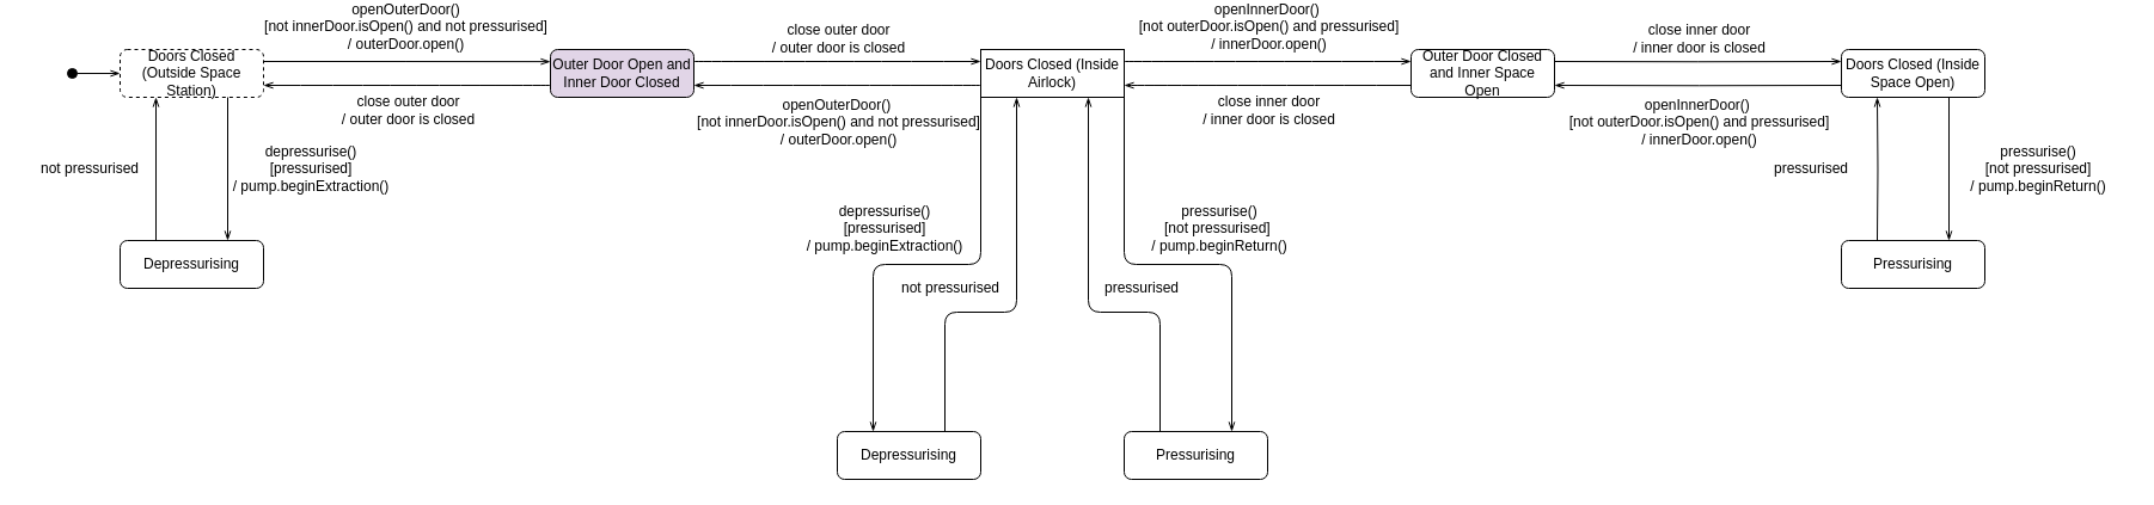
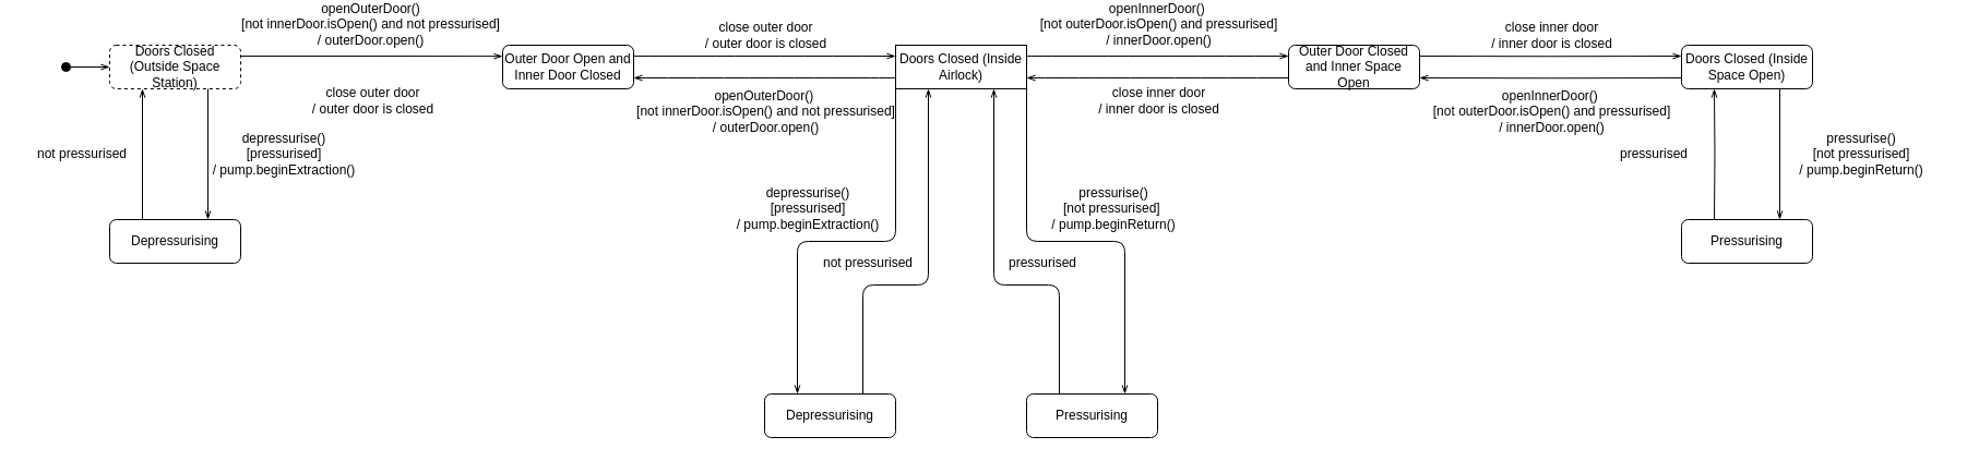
  <mxCell id="0" />
  <mxCell id="1" parent="0" />
  <mxCell id="2" value="" style="html=1;verticalAlign=bottom;startArrow=oval;startFill=1;endArrow=openThin;startSize=8;endFill=0;entryX=0;entryY=0.5;entryDx=0;entryDy=0;" parent="1" target="13" edge="1"><mxGeometry width="60" relative="1" as="geometry"><mxPoint x="60" y="40" as="sourcePoint" /><mxPoint x="100" y="40" as="targetPoint" /></mxGeometry></mxCell>
  <mxCell id="3" style="edgeStyle=orthogonalEdgeStyle;curved=1;orthogonalLoop=1;jettySize=auto;html=1;exitX=1;exitY=0.25;exitDx=0;exitDy=0;fontFamily=Arial;fontSource=https%3A%2F%2Ffonts.googleapis.com%2Fcss%3Ffamily%3DArial;fontSize=12;endArrow=openThin;endFill=0;strokeColor=#000000;" parent="1" source="13" edge="1"><mxGeometry relative="1" as="geometry"><mxPoint x="460" y="30.138" as="targetPoint" /></mxGeometry></mxCell>
  <mxCell id="4" value="openOuterDoor()&lt;br&gt;[not innerDoor.isOpen() and not pressurised]&lt;br&gt;/ outerDoor.open()" style="edgeLabel;html=1;align=center;verticalAlign=middle;resizable=0;points=[];fontSize=12;fontFamily=Arial;" parent="3" vertex="1" connectable="0"><mxGeometry x="-0.018" y="-2" relative="1" as="geometry"><mxPoint y="-32" as="offset" /></mxGeometry></mxCell>
  <mxCell id="5" value="close outer door&lt;br&gt;/ outer door is closed" style="edgeLabel;html=1;align=center;verticalAlign=middle;resizable=0;points=[];fontSize=12;fontFamily=Arial;" parent="3" vertex="1" connectable="0"><mxGeometry x="-0.018" y="-2" relative="1" as="geometry"><mxPoint x="2" y="38" as="offset" /></mxGeometry></mxCell>
  <mxCell id="6" value="close outer door &lt;br&gt;/ outer door is closed" style="edgeLabel;html=1;align=center;verticalAlign=middle;resizable=0;points=[];fontSize=12;fontFamily=Arial;" parent="3" vertex="1" connectable="0"><mxGeometry x="-0.018" y="-2" relative="1" as="geometry"><mxPoint x="362" y="-22" as="offset" /></mxGeometry></mxCell>
  <mxCell id="7" value="openOuterDoor()&amp;nbsp;&lt;br&gt;[not innerDoor.isOpen() and not pressurised]&lt;br&gt;/ outerDoor.open()" style="edgeLabel;html=1;align=center;verticalAlign=middle;resizable=0;points=[];fontSize=12;fontFamily=Arial;" parent="3" vertex="1" connectable="0"><mxGeometry x="-0.018" y="-2" relative="1" as="geometry"><mxPoint x="362" y="48" as="offset" /></mxGeometry></mxCell>
  <mxCell id="8" value="openInnerDoor()&amp;nbsp;&lt;br&gt;[not outerDoor.isOpen() and pressurised]&lt;br&gt;/ innerDoor.open()" style="edgeLabel;html=1;align=center;verticalAlign=middle;resizable=0;points=[];fontSize=12;fontFamily=Arial;" parent="3" vertex="1" connectable="0"><mxGeometry x="-0.018" y="-2" relative="1" as="geometry"><mxPoint x="722" y="-32" as="offset" /></mxGeometry></mxCell>
  <mxCell id="9" value="close inner door &lt;br&gt;/ inner door is closed" style="edgeLabel;html=1;align=center;verticalAlign=middle;resizable=0;points=[];fontSize=12;fontFamily=Arial;" parent="3" vertex="1" connectable="0"><mxGeometry x="-0.018" y="-2" relative="1" as="geometry"><mxPoint x="1082" y="-22" as="offset" /></mxGeometry></mxCell>
  <mxCell id="10" value="openInnerDoor()&amp;nbsp;&lt;br&gt;[not outerDoor.isOpen() and pressurised]&lt;br&gt;/ innerDoor.open()" style="edgeLabel;html=1;align=center;verticalAlign=middle;resizable=0;points=[];fontSize=12;fontFamily=Arial;" parent="3" vertex="1" connectable="0"><mxGeometry x="-0.018" y="-2" relative="1" as="geometry"><mxPoint x="1082" y="48" as="offset" /></mxGeometry></mxCell>
  <mxCell id="11" value="close inner door &lt;br&gt;/ inner door is closed" style="edgeLabel;html=1;align=center;verticalAlign=middle;resizable=0;points=[];fontSize=12;fontFamily=Arial;" parent="3" vertex="1" connectable="0"><mxGeometry x="-0.018" y="-2" relative="1" as="geometry"><mxPoint x="722" y="38" as="offset" /></mxGeometry></mxCell>
  <mxCell id="12" style="edgeStyle=orthogonalEdgeStyle;orthogonalLoop=1;jettySize=auto;html=1;exitX=0.25;exitY=1;exitDx=0;exitDy=0;entryX=0.25;entryY=0;entryDx=0;entryDy=0;fontFamily=Arial;fontSource=https%3A%2F%2Ffonts.googleapis.com%2Fcss%3Ffamily%3DArial;fontSize=12;startArrow=openThin;startFill=0;endArrow=none;endFill=0;strokeColor=#000000;" parent="1" source="13" target="28" edge="1"><mxGeometry relative="1" as="geometry" /></mxCell>
  <mxCell id="13" value="Doors Closed (Outside Space Station)" style="rounded=1;whiteSpace=wrap;html=1;fontFamily=Arial;fontSource=https%3A%2F%2Ffonts.googleapis.com%2Fcss%3Ffamily%3DArial;dashed=1;" parent="1" vertex="1"><mxGeometry x="100" y="20" width="120" height="40" as="geometry" /></mxCell>
- <mxCell id="14" style="edgeStyle=orthogonalEdgeStyle;curved=1;orthogonalLoop=1;jettySize=auto;html=1;exitX=0;exitY=0.75;exitDx=0;exitDy=0;entryX=1;entryY=0.75;entryDx=0;entryDy=0;fontFamily=Arial;fontSource=https%3A%2F%2Ffonts.googleapis.com%2Fcss%3Ffamily%3DArial;fontSize=12;endArrow=openThin;endFill=0;strokeColor=#000000;" parent="1" source="16" target="13" edge="1"><mxGeometry relative="1" as="geometry" /></mxCell>
  <mxCell id="15" style="edgeStyle=orthogonalEdgeStyle;curved=1;orthogonalLoop=1;jettySize=auto;html=1;exitX=1;exitY=0.25;exitDx=0;exitDy=0;entryX=0;entryY=0.25;entryDx=0;entryDy=0;fontFamily=Arial;fontSource=https%3A%2F%2Ffonts.googleapis.com%2Fcss%3Ffamily%3DArial;fontSize=12;endArrow=openThin;endFill=0;strokeColor=#000000;" parent="1" source="16" target="22" edge="1"><mxGeometry relative="1" as="geometry" /></mxCell>
- <mxCell id="16" value="Outer Door Open and Inner Door Closed" style="rounded=1;whiteSpace=wrap;html=1;fontFamily=Arial;fontSource=https%3A%2F%2Ffonts.googleapis.com%2Fcss%3Ffamily%3DArial;fillColor=#e1d5e7;" parent="1" vertex="1"><mxGeometry x="460" y="20" width="120" height="40" as="geometry" /></mxCell>
+ <mxCell id="16" value="Outer Door Open and Inner Door Closed" style="rounded=1;whiteSpace=wrap;html=1;fontFamily=Arial;fontSource=https%3A%2F%2Ffonts.googleapis.com%2Fcss%3Ffamily%3DArial;" parent="1" vertex="1"><mxGeometry x="460" y="20" width="120" height="40" as="geometry" /></mxCell>
  <mxCell id="17" style="edgeStyle=orthogonalEdgeStyle;curved=1;orthogonalLoop=1;jettySize=auto;html=1;exitX=0;exitY=0.75;exitDx=0;exitDy=0;entryX=1;entryY=0.75;entryDx=0;entryDy=0;fontFamily=Arial;fontSource=https%3A%2F%2Ffonts.googleapis.com%2Fcss%3Ffamily%3DArial;fontSize=12;endArrow=openThin;endFill=0;strokeColor=#000000;" parent="1" source="22" target="16" edge="1"><mxGeometry relative="1" as="geometry" /></mxCell>
  <mxCell id="18" style="edgeStyle=orthogonalEdgeStyle;curved=1;orthogonalLoop=1;jettySize=auto;html=1;exitX=1;exitY=0.25;exitDx=0;exitDy=0;entryX=0;entryY=0.25;entryDx=0;entryDy=0;fontFamily=Arial;fontSource=https%3A%2F%2Ffonts.googleapis.com%2Fcss%3Ffamily%3DArial;fontSize=12;endArrow=openThin;endFill=0;strokeColor=#000000;" parent="1" source="22" target="23" edge="1"><mxGeometry relative="1" as="geometry" /></mxCell>
  <mxCell id="19" style="edgeStyle=orthogonalEdgeStyle;curved=1;orthogonalLoop=1;jettySize=auto;html=1;exitX=1;exitY=0.75;exitDx=0;exitDy=0;entryX=0;entryY=0.75;entryDx=0;entryDy=0;fontFamily=Arial;fontSource=https%3A%2F%2Ffonts.googleapis.com%2Fcss%3Ffamily%3DArial;fontSize=12;endArrow=none;endFill=0;strokeColor=#000000;startArrow=openThin;startFill=0;" parent="1" source="22" target="23" edge="1"><mxGeometry relative="1" as="geometry" /></mxCell>
  <mxCell id="20" style="edgeStyle=orthogonalEdgeStyle;orthogonalLoop=1;jettySize=auto;html=1;exitX=0.75;exitY=1;exitDx=0;exitDy=0;entryX=0.25;entryY=0;entryDx=0;entryDy=0;fontFamily=Arial;fontSource=https%3A%2F%2Ffonts.googleapis.com%2Fcss%3Ffamily%3DArial;fontSize=12;startArrow=openThin;startFill=0;endArrow=none;endFill=0;strokeColor=#000000;" parent="1" source="22" target="30" edge="1"><mxGeometry relative="1" as="geometry"><Array as="points"><mxPoint x="910" y="240" /><mxPoint x="970" y="240" /></Array></mxGeometry></mxCell>
  <mxCell id="21" style="edgeStyle=orthogonalEdgeStyle;orthogonalLoop=1;jettySize=auto;html=1;exitX=0;exitY=1;exitDx=0;exitDy=0;entryX=0.25;entryY=0;entryDx=0;entryDy=0;fontFamily=Arial;fontSource=https%3A%2F%2Ffonts.googleapis.com%2Fcss%3Ffamily%3DArial;fontSize=12;startArrow=none;startFill=0;endArrow=openThin;endFill=0;strokeColor=#000000;" parent="1" source="22" target="36" edge="1"><mxGeometry relative="1" as="geometry" /></mxCell>
  <mxCell id="22" value="Doors Closed (Inside Airlock)" style="whiteSpace=wrap;html=1;fontFamily=Arial;fontSource=https%3A%2F%2Ffonts.googleapis.com%2Fcss%3Ffamily%3DArial;rounded=0;" parent="1" vertex="1"><mxGeometry x="820" y="20" width="120" height="40" as="geometry" /></mxCell>
  <mxCell id="23" value="Outer Door Closed and&amp;nbsp;Inner Space Open" style="rounded=1;whiteSpace=wrap;html=1;fontFamily=Arial;fontSource=https%3A%2F%2Ffonts.googleapis.com%2Fcss%3Ffamily%3DArial;" parent="1" vertex="1"><mxGeometry x="1180" y="20" width="120" height="40" as="geometry" /></mxCell>
  <mxCell id="24" style="edgeStyle=orthogonalEdgeStyle;curved=1;orthogonalLoop=1;jettySize=auto;html=1;exitX=1;exitY=0.25;exitDx=0;exitDy=0;entryX=0;entryY=0.25;entryDx=0;entryDy=0;fontFamily=Arial;fontSource=https%3A%2F%2Ffonts.googleapis.com%2Fcss%3Ffamily%3DArial;fontSize=12;endArrow=openThin;endFill=0;strokeColor=#000000;" parent="1" target="26" edge="1"><mxGeometry relative="1" as="geometry"><mxPoint x="1300" y="30" as="sourcePoint" /></mxGeometry></mxCell>
  <mxCell id="25" style="edgeStyle=orthogonalEdgeStyle;curved=1;orthogonalLoop=1;jettySize=auto;html=1;exitX=1;exitY=0.75;exitDx=0;exitDy=0;entryX=0;entryY=0.75;entryDx=0;entryDy=0;fontFamily=Arial;fontSource=https%3A%2F%2Ffonts.googleapis.com%2Fcss%3Ffamily%3DArial;fontSize=12;endArrow=none;endFill=0;strokeColor=#000000;startArrow=openThin;startFill=0;" parent="1" target="26" edge="1"><mxGeometry relative="1" as="geometry"><mxPoint x="1300" y="50" as="sourcePoint" /></mxGeometry></mxCell>
  <mxCell id="26" value="Doors Closed (Inside Space Open)" style="rounded=1;whiteSpace=wrap;html=1;fontFamily=Arial;fontSource=https%3A%2F%2Ffonts.googleapis.com%2Fcss%3Ffamily%3DArial;" parent="1" vertex="1"><mxGeometry x="1540" y="20" width="120" height="40" as="geometry" /></mxCell>
  <mxCell id="27" style="edgeStyle=orthogonalEdgeStyle;orthogonalLoop=1;jettySize=auto;html=1;exitX=0.75;exitY=0;exitDx=0;exitDy=0;entryX=0.75;entryY=1;entryDx=0;entryDy=0;fontFamily=Arial;fontSource=https%3A%2F%2Ffonts.googleapis.com%2Fcss%3Ffamily%3DArial;fontSize=12;startArrow=openThin;startFill=0;endArrow=none;endFill=0;strokeColor=#000000;" parent="1" source="28" target="13" edge="1"><mxGeometry relative="1" as="geometry" /></mxCell>
  <mxCell id="28" value="Depressurising" style="rounded=1;whiteSpace=wrap;html=1;fontFamily=Arial;fontSource=https%3A%2F%2Ffonts.googleapis.com%2Fcss%3Ffamily%3DArial;" parent="1" vertex="1"><mxGeometry x="100" y="180" width="120" height="40" as="geometry" /></mxCell>
  <mxCell id="29" style="edgeStyle=orthogonalEdgeStyle;orthogonalLoop=1;jettySize=auto;html=1;exitX=0.75;exitY=0;exitDx=0;exitDy=0;entryX=1;entryY=1;entryDx=0;entryDy=0;fontFamily=Arial;fontSource=https%3A%2F%2Ffonts.googleapis.com%2Fcss%3Ffamily%3DArial;fontSize=12;startArrow=openThin;startFill=0;endArrow=none;endFill=0;strokeColor=#000000;" parent="1" source="30" target="22" edge="1"><mxGeometry relative="1" as="geometry" /></mxCell>
  <mxCell id="30" value="Pressurising" style="rounded=1;whiteSpace=wrap;html=1;fontFamily=Arial;fontSource=https%3A%2F%2Ffonts.googleapis.com%2Fcss%3Ffamily%3DArial;" parent="1" vertex="1"><mxGeometry x="940" y="340" width="120" height="40" as="geometry" /></mxCell>
  <mxCell id="31" value="&lt;span style=&quot;background-color: rgb(255 , 255 , 255)&quot;&gt;not pressurised&lt;/span&gt;" style="text;html=1;strokeColor=none;fillColor=none;align=center;verticalAlign=middle;whiteSpace=wrap;rounded=0;labelBackgroundColor=none;fontFamily=Arial;fontSource=https%3A%2F%2Ffonts.googleapis.com%2Fcss%3Ffamily%3DArial;fontSize=12;" parent="1" vertex="1"><mxGeometry x="20" y="110" width="110" height="20" as="geometry" /></mxCell>
  <mxCell id="32" value="&lt;span style=&quot;background-color: rgb(255 , 255 , 255)&quot;&gt;depressurise()&lt;br&gt;&lt;/span&gt;&lt;span style=&quot;background-color: rgb(255 , 255 , 255)&quot;&gt;[pressurised]&lt;br&gt;/ pump.beginExtraction()&lt;br&gt;&lt;/span&gt;" style="text;html=1;strokeColor=none;fillColor=none;align=center;verticalAlign=middle;whiteSpace=wrap;rounded=0;labelBackgroundColor=none;fontFamily=Arial;fontSource=https%3A%2F%2Ffonts.googleapis.com%2Fcss%3Ffamily%3DArial;fontSize=12;" parent="1" vertex="1"><mxGeometry x="190" y="100" width="140" height="40" as="geometry" /></mxCell>
  <mxCell id="33" value="&lt;span style=&quot;background-color: rgb(255 , 255 , 255)&quot;&gt;pressurised&lt;/span&gt;" style="text;html=1;strokeColor=none;fillColor=none;align=center;verticalAlign=middle;whiteSpace=wrap;rounded=0;labelBackgroundColor=none;fontFamily=Arial;fontSource=https%3A%2F%2Ffonts.googleapis.com%2Fcss%3Ffamily%3DArial;fontSize=12;" parent="1" vertex="1"><mxGeometry x="900" y="210" width="110" height="20" as="geometry" /></mxCell>
  <mxCell id="34" value="&lt;span style=&quot;background-color: rgb(255 , 255 , 255)&quot;&gt;pressurise()&lt;br&gt;&lt;/span&gt;&lt;span style=&quot;background-color: rgb(255 , 255 , 255)&quot;&gt;[not pressurised]&amp;nbsp;&lt;br&gt;/ pump.beginReturn()&lt;br&gt;&lt;/span&gt;" style="text;html=1;strokeColor=none;fillColor=none;align=center;verticalAlign=middle;whiteSpace=wrap;rounded=0;labelBackgroundColor=none;fontFamily=Arial;fontSource=https%3A%2F%2Ffonts.googleapis.com%2Fcss%3Ffamily%3DArial;fontSize=12;" parent="1" vertex="1"><mxGeometry x="940" y="150" width="160" height="40" as="geometry" /></mxCell>
  <mxCell id="35" style="edgeStyle=orthogonalEdgeStyle;orthogonalLoop=1;jettySize=auto;html=1;exitX=0.75;exitY=0;exitDx=0;exitDy=0;entryX=0.25;entryY=1;entryDx=0;entryDy=0;fontFamily=Arial;fontSource=https%3A%2F%2Ffonts.googleapis.com%2Fcss%3Ffamily%3DArial;fontSize=12;startArrow=none;startFill=0;endArrow=openThin;endFill=0;strokeColor=#000000;" parent="1" source="36" target="22" edge="1"><mxGeometry relative="1" as="geometry"><Array as="points"><mxPoint x="790" y="240" /><mxPoint x="850" y="240" /></Array></mxGeometry></mxCell>
  <mxCell id="36" value="Depressurising" style="rounded=1;whiteSpace=wrap;html=1;fontFamily=Arial;fontSource=https%3A%2F%2Ffonts.googleapis.com%2Fcss%3Ffamily%3DArial;" parent="1" vertex="1"><mxGeometry x="700" y="340" width="120" height="40" as="geometry" /></mxCell>
  <mxCell id="37" value="&lt;span style=&quot;background-color: rgb(255 , 255 , 255)&quot;&gt;not pressurised&lt;/span&gt;" style="text;html=1;strokeColor=none;fillColor=none;align=center;verticalAlign=middle;whiteSpace=wrap;rounded=0;labelBackgroundColor=none;fontFamily=Arial;fontSource=https%3A%2F%2Ffonts.googleapis.com%2Fcss%3Ffamily%3DArial;fontSize=12;" parent="1" vertex="1"><mxGeometry x="740" y="210" width="110" height="20" as="geometry" /></mxCell>
  <mxCell id="38" value="&lt;span style=&quot;background-color: rgb(255 , 255 , 255)&quot;&gt;depressurise()&lt;br&gt;[pressurised]&lt;br&gt;/ pump.beginExtraction()&lt;br&gt;&lt;/span&gt;" style="text;html=1;strokeColor=none;fillColor=none;align=center;verticalAlign=middle;whiteSpace=wrap;rounded=0;labelBackgroundColor=none;fontFamily=Arial;fontSource=https%3A%2F%2Ffonts.googleapis.com%2Fcss%3Ffamily%3DArial;fontSize=12;" parent="1" vertex="1"><mxGeometry x="660" y="160" width="160" height="20" as="geometry" /></mxCell>
  <mxCell id="39" style="edgeStyle=orthogonalEdgeStyle;orthogonalLoop=1;jettySize=auto;html=1;exitX=0.25;exitY=1;exitDx=0;exitDy=0;entryX=0.25;entryY=0;entryDx=0;entryDy=0;fontFamily=Arial;fontSource=https%3A%2F%2Ffonts.googleapis.com%2Fcss%3Ffamily%3DArial;fontSize=12;startArrow=openThin;startFill=0;endArrow=none;endFill=0;strokeColor=#000000;" parent="1" target="41" edge="1"><mxGeometry relative="1" as="geometry"><mxPoint x="1570" y="60" as="sourcePoint" /></mxGeometry></mxCell>
  <mxCell id="40" style="edgeStyle=orthogonalEdgeStyle;orthogonalLoop=1;jettySize=auto;html=1;exitX=0.75;exitY=0;exitDx=0;exitDy=0;entryX=0.75;entryY=1;entryDx=0;entryDy=0;fontFamily=Arial;fontSource=https%3A%2F%2Ffonts.googleapis.com%2Fcss%3Ffamily%3DArial;fontSize=12;startArrow=openThin;startFill=0;endArrow=none;endFill=0;strokeColor=#000000;" parent="1" source="41" edge="1"><mxGeometry relative="1" as="geometry"><mxPoint x="1630" y="60" as="targetPoint" /></mxGeometry></mxCell>
  <mxCell id="41" value="Pressurising" style="rounded=1;whiteSpace=wrap;html=1;fontFamily=Arial;fontSource=https%3A%2F%2Ffonts.googleapis.com%2Fcss%3Ffamily%3DArial;" parent="1" vertex="1"><mxGeometry x="1540" y="180" width="120" height="40" as="geometry" /></mxCell>
  <mxCell id="42" value="&lt;span style=&quot;background-color: rgb(255 , 255 , 255)&quot;&gt;pressurised&lt;/span&gt;" style="text;html=1;strokeColor=none;fillColor=none;align=center;verticalAlign=middle;whiteSpace=wrap;rounded=0;labelBackgroundColor=none;fontFamily=Arial;fontSource=https%3A%2F%2Ffonts.googleapis.com%2Fcss%3Ffamily%3DArial;fontSize=12;" parent="1" vertex="1"><mxGeometry x="1460" y="110" width="110" height="20" as="geometry" /></mxCell>
  <mxCell id="43" value="&lt;span style=&quot;background-color: rgb(255 , 255 , 255)&quot;&gt;pressurise()&lt;br&gt;&lt;/span&gt;&lt;span style=&quot;background-color: rgb(255 , 255 , 255)&quot;&gt;[not pressurised]&lt;br&gt;/ pump.beginReturn()&lt;br&gt;&lt;/span&gt;" style="text;html=1;strokeColor=none;fillColor=none;align=center;verticalAlign=middle;whiteSpace=wrap;rounded=0;labelBackgroundColor=none;fontFamily=Arial;fontSource=https%3A%2F%2Ffonts.googleapis.com%2Fcss%3Ffamily%3DArial;fontSize=12;" parent="1" vertex="1"><mxGeometry x="1630" y="100" width="150" height="40" as="geometry" /></mxCell>
